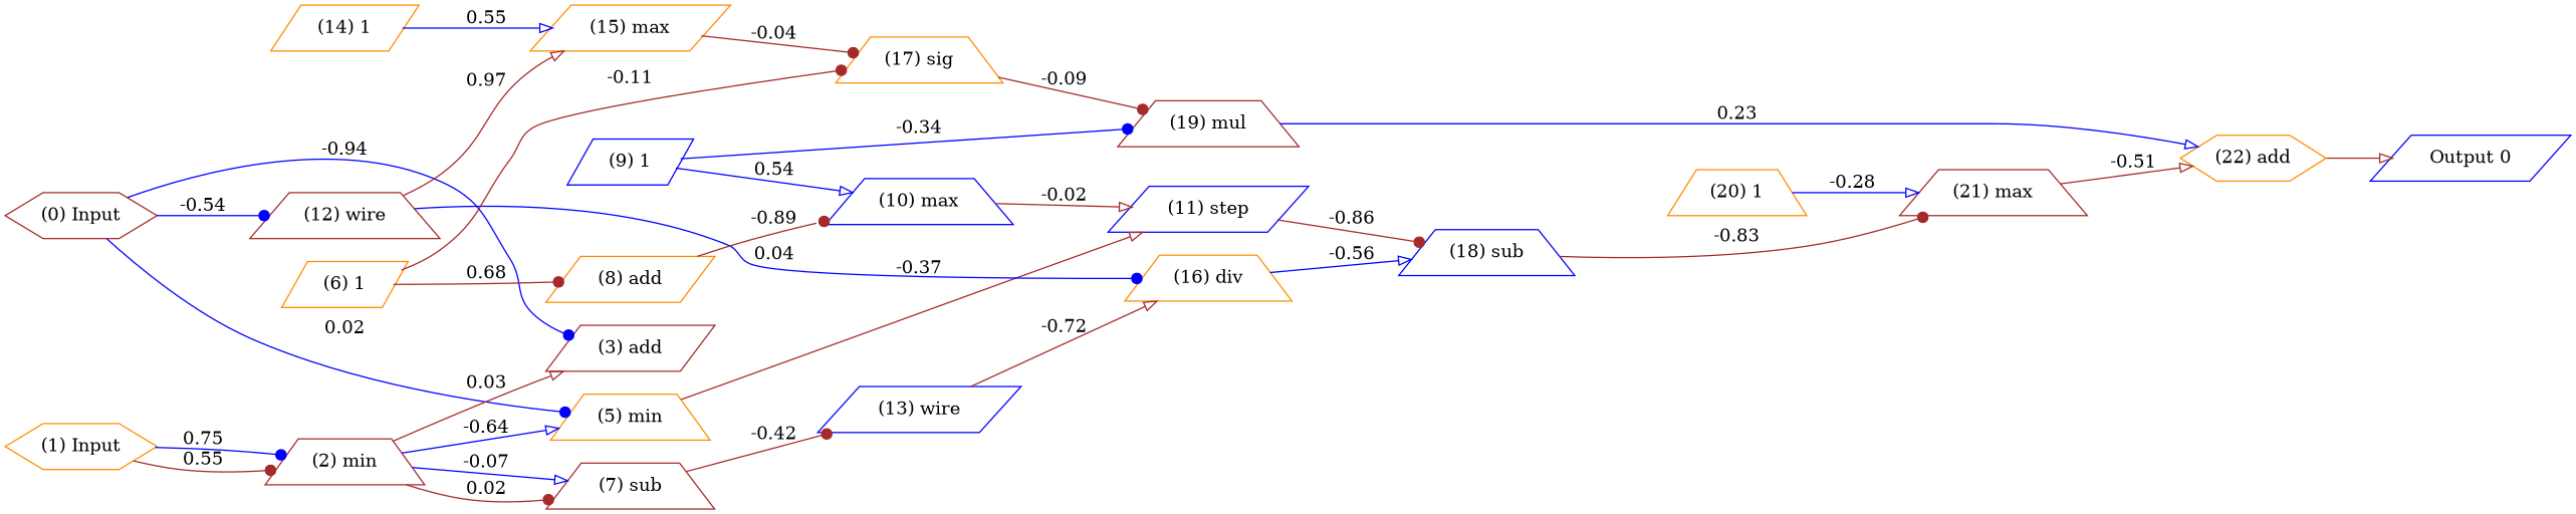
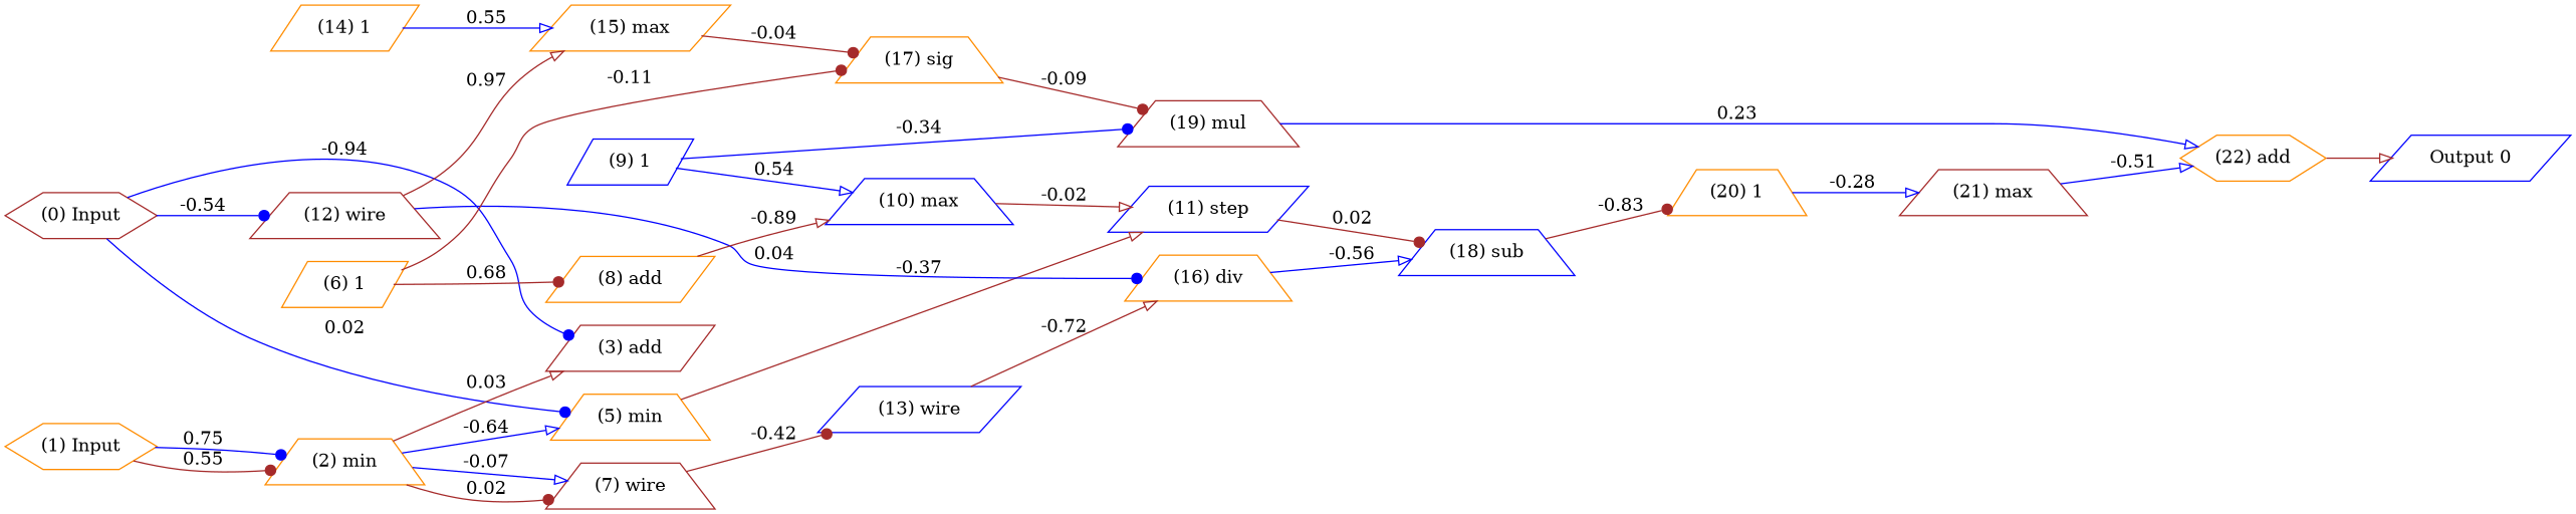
  digraph {
    rankdir=LR
    node [color=darkorange fontcolor=black labelfontcolor=black shape=trapezium]
    edge [arrowhead=dot bold=true color=brown fontcolor=black labelfontcolor=black]
    n1 [color=brown label="(0) Input" shape=hexagon]
    n2 [label="(1) Input" shape=hexagon]
    n3 [color=blue label="Output 0" shape=parallelogram]
    n4 [color=brown label="(3) add" shape=parallelogram]
    n5 [label="(5) min"]
    n6 [color=brown label="(12) wire"]
-   n7 [color=brown label="(2) min"]
+   n7 [label="(2) min"]
    n8 [color=blue label="(11) step" shape=parallelogram]
    n9 [label="(15) max" shape=parallelogram]
    n10 [label="(16) div"]
-   n11 [color=brown label="(7) sub"]
+   n11 [color=brown label="(7) wire"]
    n12 [color=blue label="(13) wire" shape=parallelogram]
    n13 [label="(8) add" shape=parallelogram]
    n14 [color=blue label="(10) max"]
    n15 [color=blue label="(18) sub"]
    n16 [label="(6) 1" shape=parallelogram]
    n17 [label="(17) sig"]
    n18 [color=brown label="(19) mul"]
    n19 [color=blue label="(9) 1" shape=parallelogram]
    n20 [label="(22) add" shape=hexagon]
    n21 [color=brown label="(21) max"]
    n22 [label="(14) 1" shape=parallelogram]
    n23 [label="(20) 1"]
    subgraph sub_1 {
      rank=source
      n1
      n2
    }
    subgraph sub_2 {
      rank=max
      n3
    }
    n1 -> n4 [color=blue label=-0.94]
    n1 -> n5 [color=blue label=0.02]
    n1 -> n6 [color=blue label=-0.54]
    n2 -> n7 [label=0.55]
    n2 -> n7 [color=blue label=0.75]
    n5 -> n8 [arrowhead=onormal label=-0.37]
    n6 -> n9 [arrowhead=onormal label=0.97]
    n6 -> n10 [color=blue label=0.04]
    n7 -> n4 [arrowhead=onormal label=0.03]
    n7 -> n5 [arrowhead=onormal color=blue label=-0.64]
    n7 -> n11 [arrowhead=onormal color=blue label=-0.07]
    n7 -> n11 [label=0.02]
-   n8 -> n15 [label=-0.86]
+   n8 -> n15 [label=0.02]
    n9 -> n17 [label=-0.04]
    n10 -> n15 [arrowhead=onormal color=blue label=-0.56]
    n11 -> n12 [label=-0.42]
    n12 -> n10 [arrowhead=onormal label=-0.72]
-   n13 -> n14 [label=-0.89]
+   n13 -> n14 [arrowhead=onormal label=-0.89]
    n14 -> n8 [arrowhead=onormal label=-0.02]
-   n15 -> n21 [label=-0.83]
+   n15 -> n23 [label=-0.83]
    n16 -> n13 [label=0.68]
    n16 -> n17 [label=-0.11]
    n17 -> n18 [label=-0.09]
    n18 -> n20 [arrowhead=onormal color=blue label=0.23]
    n19 -> n14 [arrowhead=onormal color=blue label=0.54]
    n19 -> n18 [color=blue label=-0.34]
    n20 -> n3 [arrowhead=onormal]
-   n21 -> n20 [arrowhead=onormal label=-0.51]
+   n21 -> n20 [arrowhead=onormal color=blue label=-0.51]
    n22 -> n9 [arrowhead=onormal color=blue label=0.55]
    n23 -> n21 [arrowhead=onormal color=blue label=-0.28]
  }
